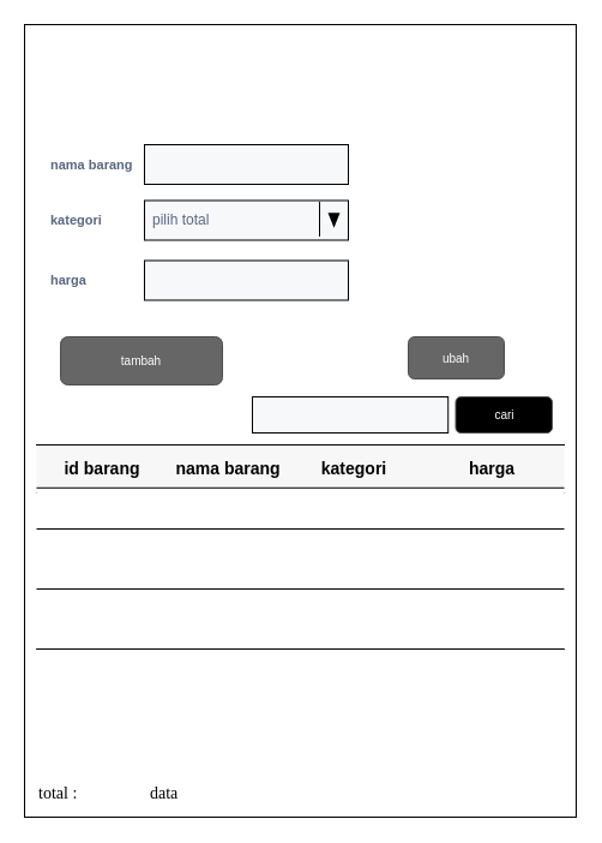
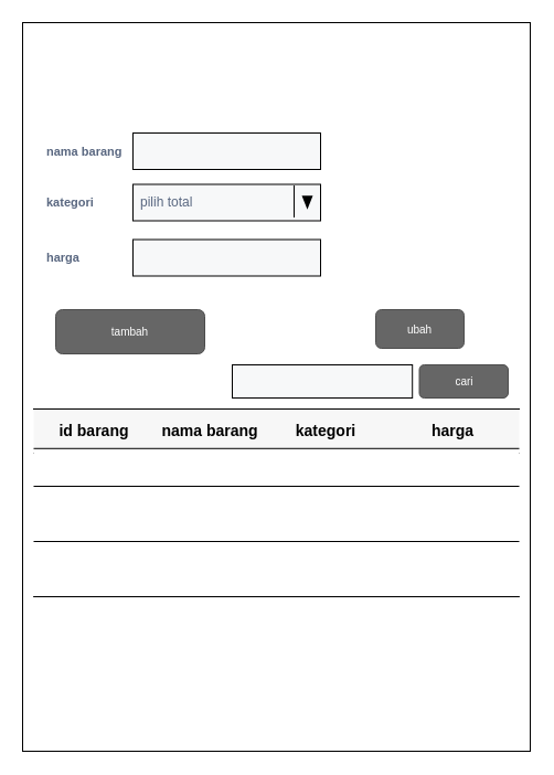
  <mxCell id="0" />
  <mxCell id="1" parent="0" />
  <mxCell id="2" value="" style="whiteSpace=wrap;html=1;rounded=0;shadow=0;labelBackgroundColor=none;strokeColor=#000000;strokeWidth=1;fillColor=none;fontFamily=Verdana;fontSize=12;fontColor=#000000;align=center;comic=0;" parent="1" vertex="1"><mxGeometry x="20" y="20" width="460" height="660" as="geometry" /></mxCell>
  <mxCell id="3" value="" style="shape=partialRectangle;right=0;left=0;strokeColor=#000000;fillColor=#ffffff;whiteSpace=wrap;" vertex="1" parent="1"><mxGeometry x="30" y="370" width="440" height="170" as="geometry" /></mxCell>
  <mxCell id="4" value="" style="html=1;shadow=0;dashed=0;shape=mxgraph.bootstrap.horLines;strokeColor=inherit;fillColor=#000000;fillOpacity=3;resizeWidth=1;" vertex="1" parent="3"><mxGeometry width="440" height="40" relative="1" as="geometry" /></mxCell>
  <mxCell id="5" value="id barang" style="html=1;shadow=0;dashed=0;shape=mxgraph.bootstrap.rect;strokeColor=none;fillColor=none;fontSize=14;fontStyle=1;align=center;whiteSpace=wrap;resizeHeight=1;" vertex="1" parent="4"><mxGeometry width="90" height="40" relative="1" as="geometry"><mxPoint x="10" as="offset" /></mxGeometry></mxCell>
  <mxCell id="6" value="nama barang" style="html=1;shadow=0;dashed=0;shape=mxgraph.bootstrap.rect;strokeColor=none;fillColor=none;fontSize=14;fontStyle=1;align=center;whiteSpace=wrap;resizeHeight=1;" vertex="1" parent="4"><mxGeometry width="100" height="40" relative="1" as="geometry"><mxPoint x="110" as="offset" /></mxGeometry></mxCell>
  <mxCell id="7" value="kategori" style="html=1;shadow=0;dashed=0;shape=mxgraph.bootstrap.rect;strokeColor=none;fillColor=none;fontSize=14;fontStyle=1;align=center;whiteSpace=wrap;resizeHeight=1;" vertex="1" parent="4"><mxGeometry width="90" height="40" relative="1" as="geometry"><mxPoint x="220" as="offset" /></mxGeometry></mxCell>
  <mxCell id="8" value="harga" style="html=1;shadow=0;dashed=0;shape=mxgraph.bootstrap.rect;strokeColor=none;fillColor=none;fontSize=14;fontStyle=1;align=center;whiteSpace=wrap;resizeHeight=1;" vertex="1" parent="4"><mxGeometry width="120" height="40" relative="1" as="geometry"><mxPoint x="320" as="offset" /></mxGeometry></mxCell>
  <mxCell id="9" value="" style="strokeColor=#000000;fillColor=inherit;gradientColor=inherit;html=1;shadow=0;dashed=0;shape=mxgraph.bootstrap.horLines;resizeWidth=1;" vertex="1" parent="3"><mxGeometry width="440" height="50" relative="1" as="geometry"><mxPoint y="120" as="offset" /></mxGeometry></mxCell>
  <mxCell id="10" value="" style="strokeColor=#000000;fillColor=inherit;gradientColor=inherit;html=1;shadow=0;dashed=0;shape=mxgraph.bootstrap.horLines;resizeWidth=1;" vertex="1" parent="3"><mxGeometry y="35.79" width="440" height="34.21" as="geometry"><mxPoint y="140" as="offset" /></mxGeometry></mxCell>
  <mxCell id="11" value="" style="group" vertex="1" connectable="0" parent="1"><mxGeometry x="40" y="120" width="250" height="33" as="geometry" /></mxCell>
  <mxCell id="12" value="nama barang" style="fillColor=none;strokeColor=none;html=1;fontSize=11;fontStyle=0;align=left;fontColor=#596780;fontStyle=1;fontSize=11;comic=0;" vertex="1" parent="11"><mxGeometry y="6.5" width="70" height="20" as="geometry" /></mxCell>
  <mxCell id="13" value="" style="rounded=0;arcSize=9;fillColor=#F7F8F9;align=left;spacingLeft=5;strokeColor=#000000;html=1;strokeWidth=1;fontColor=#596780;fontSize=12;comic=0;" vertex="1" parent="11"><mxGeometry x="80" width="170" height="33" as="geometry" /></mxCell>
  <mxCell id="14" value="" style="group" vertex="1" connectable="0" parent="1"><mxGeometry x="40" y="216.5" width="250" height="33" as="geometry" /></mxCell>
  <mxCell id="15" value="harga" style="fillColor=none;strokeColor=none;html=1;fontSize=11;fontStyle=0;align=left;fontColor=#596780;fontStyle=1;fontSize=11;comic=0;" vertex="1" parent="14"><mxGeometry y="6.5" width="70" height="20" as="geometry" /></mxCell>
  <mxCell id="16" value="" style="rounded=0;arcSize=9;fillColor=#F7F8F9;align=left;spacingLeft=5;strokeColor=#000000;html=1;strokeWidth=1;fontColor=#596780;fontSize=12;comic=0;" vertex="1" parent="14"><mxGeometry x="80" width="170" height="33" as="geometry" /></mxCell>
  <mxCell id="17" value="kategori" style="fillColor=none;strokeColor=none;html=1;fontSize=11;fontStyle=0;align=left;fontColor=#596780;fontStyle=1;fontSize=11;comic=0;" vertex="1" parent="1"><mxGeometry x="40" y="173" width="70" height="20" as="geometry" /></mxCell>
  <mxCell id="18" value="" style="group" vertex="1" connectable="0" parent="1"><mxGeometry x="120" y="166.5" width="170" height="33" as="geometry" /></mxCell>
  <mxCell id="19" value="pilih total" style="rounded=0;arcSize=9;fillColor=#F7F8F9;align=left;spacingLeft=5;strokeColor=#000000;html=1;strokeWidth=1;fontColor=#596780;fontSize=12;comic=0;" vertex="1" parent="18"><mxGeometry width="170" height="33" as="geometry" /></mxCell>
  <mxCell id="20" value="" style="shape=triangle;direction=south;strokeColor=none;fillColor=#000000;" vertex="1" parent="18"><mxGeometry x="153" y="10.25" width="10" height="12.5" as="geometry"><mxPoint x="-25" y="-2.5" as="offset" /></mxGeometry></mxCell>
  <mxCell id="21" value="" style="endArrow=none;html=1;entryX=0.859;entryY=0.03;entryDx=0;entryDy=0;entryPerimeter=0;" edge="1" parent="18" target="19"><mxGeometry width="50" height="50" relative="1" as="geometry"><mxPoint x="146" y="30" as="sourcePoint" /><mxPoint x="120" y="-30" as="targetPoint" /></mxGeometry></mxCell>
  <mxCell id="22" value="tambah" style="rounded=1;html=1;shadow=0;dashed=0;whiteSpace=wrap;fontSize=10;fillColor=#666666;align=center;strokeColor=#4D4D4D;fontColor=#ffffff;comic=0;" vertex="1" parent="1"><mxGeometry x="50" y="280" width="135" height="40" as="geometry" /></mxCell>
  <mxCell id="23" value="ubah" style="rounded=1;html=1;shadow=0;dashed=0;whiteSpace=wrap;fontSize=10;fillColor=#666666;align=center;strokeColor=#4D4D4D;fontColor=#ffffff;comic=0;" vertex="1" parent="1"><mxGeometry x="340" y="280" width="80" height="35" as="geometry" /></mxCell>
  <mxCell id="24" value="" style="group" vertex="1" connectable="0" parent="1"><mxGeometry x="30" y="650" width="132.75" height="20" as="geometry" /></mxCell>
- <mxCell id="25" value="total :&amp;nbsp;" style="text;html=1;points=[];align=left;verticalAlign=top;spacingTop=-4;fontSize=14;fontFamily=Verdana" vertex="1" parent="24"><mxGeometry width="50" height="20" as="geometry" /></mxCell>
- <mxCell id="26" value="data" style="text;html=1;points=[];align=left;verticalAlign=top;spacingTop=-4;fontSize=14;fontFamily=Verdana" vertex="1" parent="24"><mxGeometry x="92.75" width="40" height="20" as="geometry" /></mxCell>
  <mxCell id="27" value="" style="group" vertex="1" connectable="0" parent="1"><mxGeometry x="210" y="330" width="250" height="30" as="geometry" /></mxCell>
  <mxCell id="28" value="" style="rounded=0;arcSize=9;fillColor=#F7F8F9;align=left;spacingLeft=5;strokeColor=#000000;html=1;strokeWidth=1;fontColor=#596780;fontSize=12;comic=0;" vertex="1" parent="27"><mxGeometry width="163.2" height="30" as="geometry" /></mxCell>
- <mxCell id="29" value="cari" style="rounded=1;html=1;shadow=0;dashed=0;whiteSpace=wrap;fontSize=10;fillColor=#000000;align=center;strokeColor=#4D4D4D;fontColor=#ffffff;comic=0;" vertex="1" parent="27"><mxGeometry x="169.5" width="80.5" height="30" as="geometry" /></mxCell>
+ <mxCell id="29" value="cari" style="rounded=1;html=1;shadow=0;dashed=0;whiteSpace=wrap;fontSize=10;fillColor=#666666;align=center;strokeColor=#4D4D4D;fontColor=#ffffff;comic=0;" vertex="1" parent="27"><mxGeometry x="169.5" width="80.5" height="30" as="geometry" /></mxCell>
